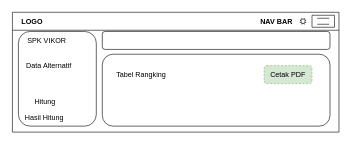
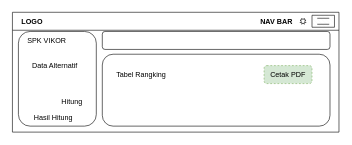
  <mxCell id="0" />
  <mxCell id="1" parent="0" />
  <mxCell id="2" value="    LOGO                                                                                                             NAV BAR" style="swimlane;align=left;startSize=30;" vertex="1" parent="1"><mxGeometry x="20" y="20" width="545" height="200" as="geometry" /></mxCell>
  <mxCell id="3" value="" style="rounded=1;whiteSpace=wrap;html=1;" vertex="1" parent="2"><mxGeometry x="150" y="32" width="380" height="30" as="geometry" /></mxCell>
  <mxCell id="4" value="" style="rounded=1;whiteSpace=wrap;html=1;" vertex="1" parent="2"><mxGeometry x="10" y="32" width="130" height="158" as="geometry" /></mxCell>
  <mxCell id="5" value="" style="verticalLabelPosition=bottom;verticalAlign=top;html=1;shape=mxgraph.basic.patternFillRect;fillStyle=diagRev;step=5;fillStrokeWidth=0.2;fillStrokeColor=#dddddd;align=right;" vertex="1" parent="2"><mxGeometry x="500" y="5" width="37.5" height="20" as="geometry" /></mxCell>
  <mxCell id="6" value="" style="endArrow=none;html=1;rounded=0;" edge="1" parent="2"><mxGeometry relative="1" as="geometry"><mxPoint x="508.75" y="10" as="sourcePoint" /><mxPoint x="528.75" y="10" as="targetPoint" /></mxGeometry></mxCell>
  <mxCell id="7" value="" style="verticalLabelPosition=bottom;verticalAlign=top;html=1;shape=mxgraph.basic.8_point_star" vertex="1" parent="2"><mxGeometry x="480" y="10" width="10" height="10" as="geometry" /></mxCell>
  <mxCell id="8" value="" style="endArrow=none;html=1;rounded=0;" edge="1" parent="2"><mxGeometry relative="1" as="geometry"><mxPoint x="508.75" y="20" as="sourcePoint" /><mxPoint x="528.75" y="20" as="targetPoint" /></mxGeometry></mxCell>
  <mxCell id="9" value="SPK VIKOR" style="text;html=1;align=center;verticalAlign=middle;whiteSpace=wrap;rounded=0;" vertex="1" parent="2"><mxGeometry x="20" y="37" width="75" height="20" as="geometry" /></mxCell>
- <mxCell id="10" value="Data Alternatif" style="text;html=1;align=center;verticalAlign=middle;whiteSpace=wrap;rounded=0;" vertex="1" parent="2"><mxGeometry x="20.5" y="80" width="80" height="20" as="geometry" /></mxCell>
- <mxCell id="11" value="Hitung" style="text;html=1;align=center;verticalAlign=middle;whiteSpace=wrap;rounded=0;" vertex="1" parent="2"><mxGeometry x="17" y="140" width="75" height="20" as="geometry" /></mxCell>
- <mxCell id="12" value="Hasil Hitung" style="text;html=1;align=center;verticalAlign=middle;whiteSpace=wrap;rounded=0;" vertex="1" parent="2"><mxGeometry x="15.5" y="166" width="75" height="20" as="geometry" /></mxCell>
+ <mxCell id="10" value="Data Alternatif" style="text;html=1;align=center;verticalAlign=middle;whiteSpace=wrap;rounded=0;" vertex="1" parent="2"><mxGeometry x="30.5" y="80" width="80" height="20" as="geometry" /></mxCell>
+ <mxCell id="11" value="Hitung" style="text;html=1;align=center;verticalAlign=middle;whiteSpace=wrap;rounded=0;" vertex="1" parent="2"><mxGeometry x="62" y="140" width="75" height="20" as="geometry" /></mxCell>
+ <mxCell id="12" value="Hasil Hitung" style="text;html=1;align=center;verticalAlign=middle;whiteSpace=wrap;rounded=0;" vertex="1" parent="2"><mxGeometry x="30.5" y="166" width="75" height="20" as="geometry" /></mxCell>
  <mxCell id="13" value="" style="rounded=1;whiteSpace=wrap;html=1;" vertex="1" parent="2"><mxGeometry x="150" y="70" width="380" height="120" as="geometry" /></mxCell>
  <mxCell id="14" value="Tabel Rangking" style="text;html=1;align=center;verticalAlign=middle;whiteSpace=wrap;rounded=0;" vertex="1" parent="2"><mxGeometry x="170" y="92.5" width="90" height="23" as="geometry" /></mxCell>
  <mxCell id="15" value="Cetak PDF" style="rounded=1;whiteSpace=wrap;html=1;fillColor=#d5e8d4;strokeColor=#82b366;dashed=1;" vertex="1" parent="2"><mxGeometry x="420" y="89" width="80" height="30" as="geometry" /></mxCell>
